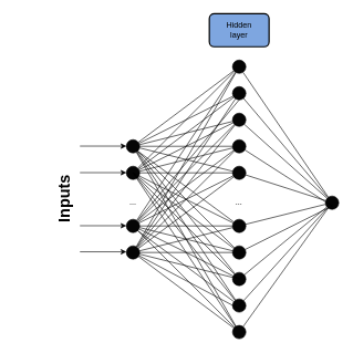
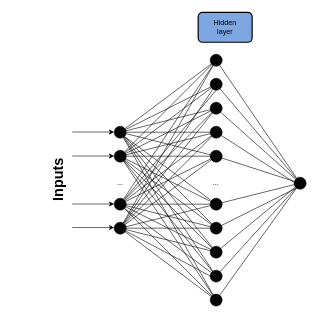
  <mxCell id="0" />
  <mxCell id="1" parent="0" />
  <mxCell id="2" value="" style="ellipse;whiteSpace=wrap;html=1;aspect=fixed;fillColor=#050505;" parent="1" vertex="1"><mxGeometry x="190" y="210" width="20" height="20" as="geometry" /></mxCell>
  <mxCell id="3" value="" style="ellipse;whiteSpace=wrap;html=1;aspect=fixed;fillColor=#050505;" parent="1" vertex="1"><mxGeometry x="190" y="250" width="20" height="20" as="geometry" /></mxCell>
  <mxCell id="4" value="" style="ellipse;whiteSpace=wrap;html=1;aspect=fixed;fillColor=#050505;" parent="1" vertex="1"><mxGeometry x="190" y="330" width="20" height="20" as="geometry" /></mxCell>
  <mxCell id="5" value="" style="ellipse;whiteSpace=wrap;html=1;aspect=fixed;fillColor=#050505;" parent="1" vertex="1"><mxGeometry x="190" y="370" width="20" height="20" as="geometry" /></mxCell>
  <mxCell id="6" value="..." style="text;html=1;strokeColor=none;fillColor=none;align=center;verticalAlign=middle;whiteSpace=wrap;rounded=0;" parent="1" vertex="1"><mxGeometry x="170" y="290" width="60" height="30" as="geometry" /></mxCell>
  <mxCell id="7" value="" style="ellipse;whiteSpace=wrap;html=1;aspect=fixed;fillColor=#050505;" parent="1" vertex="1"><mxGeometry x="350" y="90" width="20" height="20" as="geometry" /></mxCell>
  <mxCell id="8" value="" style="ellipse;whiteSpace=wrap;html=1;aspect=fixed;fillColor=#050505;" parent="1" vertex="1"><mxGeometry x="350" width="20" height="20" as="geometry" y="130" /></mxCell>
  <mxCell id="9" value="" style="ellipse;whiteSpace=wrap;html=1;aspect=fixed;fillColor=#050505;" parent="1" vertex="1"><mxGeometry x="350" y="170" width="20" height="20" as="geometry" /></mxCell>
  <mxCell id="10" value="" style="ellipse;whiteSpace=wrap;html=1;aspect=fixed;fillColor=#050505;" parent="1" vertex="1"><mxGeometry x="350" y="210" width="20" height="20" as="geometry" /></mxCell>
  <mxCell id="11" value="" style="ellipse;whiteSpace=wrap;html=1;aspect=fixed;fillColor=#050505;" parent="1" vertex="1"><mxGeometry x="350" y="250" width="20" height="20" as="geometry" /></mxCell>
  <mxCell id="12" value="..." style="text;html=1;strokeColor=none;fillColor=none;align=center;verticalAlign=middle;whiteSpace=wrap;rounded=0;" parent="1" vertex="1"><mxGeometry x="330" y="290" width="60" height="30" as="geometry" /></mxCell>
  <mxCell id="13" value="" style="ellipse;whiteSpace=wrap;html=1;aspect=fixed;fillColor=#050505;" parent="1" vertex="1"><mxGeometry x="350" y="330" width="20" height="20" as="geometry" /></mxCell>
  <mxCell id="14" value="" style="ellipse;whiteSpace=wrap;html=1;aspect=fixed;fillColor=#050505;" parent="1" vertex="1"><mxGeometry x="350" y="370" width="20" height="20" as="geometry" /></mxCell>
  <mxCell id="15" value="" style="ellipse;whiteSpace=wrap;html=1;aspect=fixed;fillColor=#050505;" parent="1" vertex="1"><mxGeometry x="350" y="410" width="20" height="20" as="geometry" /></mxCell>
  <mxCell id="16" value="" style="ellipse;whiteSpace=wrap;html=1;aspect=fixed;fillColor=#050505;" parent="1" vertex="1"><mxGeometry x="350" y="450" width="20" height="20" as="geometry" /></mxCell>
  <mxCell id="17" value="" style="ellipse;whiteSpace=wrap;html=1;aspect=fixed;fillColor=#050505;" parent="1" vertex="1"><mxGeometry x="350" y="490" width="20" height="20" as="geometry" /></mxCell>
  <mxCell id="18" value="" style="endArrow=none;html=1;rounded=0;" parent="1" source="2" target="7" edge="1"><mxGeometry width="50" height="50" relative="1" as="geometry"><mxPoint x="370" y="400" as="sourcePoint" /><mxPoint x="420" y="350" as="targetPoint" /></mxGeometry></mxCell>
  <mxCell id="19" value="" style="endArrow=none;html=1;rounded=0;" parent="1" source="2" target="8" edge="1"><mxGeometry width="50" height="50" relative="1" as="geometry"><mxPoint x="215.547" y="221.679" as="sourcePoint" /><mxPoint x="284.453" y="118.321" as="targetPoint" /></mxGeometry></mxCell>
  <mxCell id="20" value="" style="endArrow=none;html=1;rounded=0;" parent="1" source="2" target="9" edge="1"><mxGeometry width="50" height="50" relative="1" as="geometry"><mxPoint x="217.071" y="222.929" as="sourcePoint" /><mxPoint x="282.929" y="157.071" as="targetPoint" /></mxGeometry></mxCell>
  <mxCell id="21" value="" style="endArrow=none;html=1;rounded=0;exitX=1;exitY=0.5;exitDx=0;exitDy=0;" parent="1" source="2" target="10" edge="1"><mxGeometry width="50" height="50" relative="1" as="geometry"><mxPoint x="218.944" y="225.528" as="sourcePoint" /><mxPoint x="281.056" y="194.472" as="targetPoint" /></mxGeometry></mxCell>
  <mxCell id="22" value="" style="endArrow=none;html=1;rounded=0;" parent="1" source="2" target="11" edge="1"><mxGeometry width="50" height="50" relative="1" as="geometry"><mxPoint x="220" y="230" as="sourcePoint" /><mxPoint x="280" y="230" as="targetPoint" /></mxGeometry></mxCell>
  <mxCell id="23" value="" style="endArrow=none;html=1;rounded=0;exitX=1;exitY=1;exitDx=0;exitDy=0;" parent="1" source="2" target="13" edge="1"><mxGeometry width="50" height="50" relative="1" as="geometry"><mxPoint x="218.944" y="234.472" as="sourcePoint" /><mxPoint x="281.056" y="265.528" as="targetPoint" /></mxGeometry></mxCell>
  <mxCell id="24" value="" style="endArrow=none;html=1;rounded=0;" parent="1" source="2" target="14" edge="1"><mxGeometry width="50" height="50" relative="1" as="geometry"><mxPoint x="217.071" y="237.071" as="sourcePoint" /><mxPoint x="284.582" y="341.595" as="targetPoint" /></mxGeometry></mxCell>
  <mxCell id="25" value="" style="endArrow=none;html=1;rounded=0;" parent="1" source="2" target="15" edge="1"><mxGeometry width="50" height="50" relative="1" as="geometry"><mxPoint x="214.472" y="238.944" as="sourcePoint" /><mxPoint x="285.528" y="381.056" as="targetPoint" /></mxGeometry></mxCell>
  <mxCell id="26" value="" style="endArrow=none;html=1;rounded=0;" parent="1" source="2" target="16" edge="1"><mxGeometry width="50" height="50" relative="1" as="geometry"><mxPoint x="216.25" y="237.806" as="sourcePoint" /><mxPoint x="363.753" y="422.191" as="targetPoint" /></mxGeometry></mxCell>
  <mxCell id="27" value="" style="endArrow=none;html=1;rounded=0;" parent="1" source="2" target="17" edge="1"><mxGeometry width="50" height="50" relative="1" as="geometry"><mxPoint x="215.547" y="238.321" as="sourcePoint" /><mxPoint x="364.453" y="461.679" as="targetPoint" /></mxGeometry></mxCell>
  <mxCell id="28" value="" style="endArrow=none;html=1;rounded=0;" parent="1" source="3" target="7" edge="1"><mxGeometry width="50" height="50" relative="1" as="geometry"><mxPoint x="218.007" y="224.01" as="sourcePoint" /><mxPoint x="362" y="116" as="targetPoint" /></mxGeometry></mxCell>
  <mxCell id="29" value="" style="endArrow=none;html=1;rounded=0;" parent="1" source="3" target="8" edge="1"><mxGeometry width="50" height="50" relative="1" as="geometry"><mxPoint x="217.071" y="262.929" as="sourcePoint" /><mxPoint x="362.929" y="117.071" as="targetPoint" /></mxGeometry></mxCell>
  <mxCell id="30" value="" style="endArrow=none;html=1;rounded=0;" parent="1" source="3" target="9" edge="1"><mxGeometry width="50" height="50" relative="1" as="geometry"><mxPoint x="218.007" y="264.01" as="sourcePoint" /><mxPoint x="362" y="156" as="targetPoint" /></mxGeometry></mxCell>
  <mxCell id="31" value="" style="endArrow=none;html=1;rounded=0;" parent="1" source="3" target="10" edge="1"><mxGeometry width="50" height="50" relative="1" as="geometry"><mxPoint x="218.944" y="265.528" as="sourcePoint" /><mxPoint x="361.056" y="194.472" as="targetPoint" /></mxGeometry></mxCell>
  <mxCell id="32" value="" style="endArrow=none;html=1;rounded=0;" parent="1" source="3" target="11" edge="1"><mxGeometry width="50" height="50" relative="1" as="geometry"><mxPoint x="219.708" y="267.601" as="sourcePoint" /><mxPoint x="360.299" y="232.425" as="targetPoint" /></mxGeometry></mxCell>
  <mxCell id="33" value="" style="endArrow=none;html=1;rounded=0;" parent="1" target="13" edge="1"><mxGeometry width="50" height="50" relative="1" as="geometry"><mxPoint x="200" y="260" as="sourcePoint" /><mxPoint x="360" y="270" as="targetPoint" /></mxGeometry></mxCell>
  <mxCell id="34" value="" style="endArrow=none;html=1;rounded=0;" parent="1" source="3" target="14" edge="1"><mxGeometry width="50" height="50" relative="1" as="geometry"><mxPoint x="210" y="270" as="sourcePoint" /><mxPoint x="361.056" y="345.528" as="targetPoint" /></mxGeometry></mxCell>
  <mxCell id="35" value="" style="endArrow=none;html=1;rounded=0;" parent="1" target="15" edge="1"><mxGeometry width="50" height="50" relative="1" as="geometry"><mxPoint x="200" y="260" as="sourcePoint" /><mxPoint x="362" y="384" as="targetPoint" /></mxGeometry></mxCell>
  <mxCell id="36" value="" style="endArrow=none;html=1;rounded=0;" parent="1" target="16" edge="1"><mxGeometry width="50" height="50" relative="1" as="geometry"><mxPoint x="200" y="260" as="sourcePoint" /><mxPoint x="362.929" y="422.929" as="targetPoint" /></mxGeometry></mxCell>
  <mxCell id="37" value="" style="endArrow=none;html=1;rounded=0;" parent="1" target="17" edge="1"><mxGeometry width="50" height="50" relative="1" as="geometry"><mxPoint x="200" y="260" as="sourcePoint" /><mxPoint x="363.753" y="462.191" as="targetPoint" /></mxGeometry></mxCell>
  <mxCell id="38" value="" style="endArrow=none;html=1;rounded=0;entryX=0.5;entryY=1;entryDx=0;entryDy=0;" parent="1" source="4" target="8" edge="1"><mxGeometry width="50" height="50" relative="1" as="geometry"><mxPoint x="220" y="280" as="sourcePoint" /><mxPoint x="374.453" y="511.679" as="targetPoint" /></mxGeometry></mxCell>
  <mxCell id="39" value="" style="endArrow=none;html=1;rounded=0;" parent="1" source="4" target="7" edge="1"><mxGeometry width="50" height="50" relative="1" as="geometry"><mxPoint x="216.441" y="342.351" as="sourcePoint" /><mxPoint x="370" y="160" as="targetPoint" /></mxGeometry></mxCell>
  <mxCell id="40" value="" style="endArrow=none;html=1;rounded=0;" parent="1" source="4" target="9" edge="1"><mxGeometry width="50" height="50" relative="1" as="geometry"><mxPoint x="215.547" y="341.679" as="sourcePoint" /><mxPoint x="364.453" y="118.321" as="targetPoint" /></mxGeometry></mxCell>
  <mxCell id="41" value="" style="endArrow=none;html=1;rounded=0;" parent="1" source="4" target="10" edge="1"><mxGeometry width="50" height="50" relative="1" as="geometry"><mxPoint x="217.071" y="342.929" as="sourcePoint" /><mxPoint x="362.929" y="197.071" as="targetPoint" /></mxGeometry></mxCell>
  <mxCell id="42" value="" style="endArrow=none;html=1;rounded=0;" parent="1" source="4" target="11" edge="1"><mxGeometry width="50" height="50" relative="1" as="geometry"><mxPoint x="218" y="344" as="sourcePoint" /><mxPoint x="362" y="236" as="targetPoint" /></mxGeometry></mxCell>
  <mxCell id="43" value="" style="endArrow=none;html=1;rounded=0;" parent="1" source="4" target="13" edge="1"><mxGeometry width="50" height="50" relative="1" as="geometry"><mxPoint x="218.949" y="345.537" as="sourcePoint" /><mxPoint x="361.056" y="274.472" as="targetPoint" /></mxGeometry></mxCell>
  <mxCell id="44" value="" style="endArrow=none;html=1;rounded=0;" parent="1" source="4" target="14" edge="1"><mxGeometry width="50" height="50" relative="1" as="geometry"><mxPoint x="220" y="350" as="sourcePoint" /><mxPoint x="360" y="350" as="targetPoint" /></mxGeometry></mxCell>
  <mxCell id="45" value="" style="endArrow=none;html=1;rounded=0;exitX=1;exitY=1;exitDx=0;exitDy=0;" parent="1" source="4" target="16" edge="1"><mxGeometry width="50" height="50" relative="1" as="geometry"><mxPoint x="219.706" y="352.407" as="sourcePoint" /><mxPoint x="360.299" y="387.575" as="targetPoint" /></mxGeometry></mxCell>
  <mxCell id="46" value="" style="endArrow=none;html=1;rounded=0;" parent="1" source="4" edge="1"><mxGeometry width="50" height="50" relative="1" as="geometry"><mxPoint x="217.071" y="357.071" as="sourcePoint" /><mxPoint x="360" y="420" as="targetPoint" /></mxGeometry></mxCell>
  <mxCell id="47" value="" style="endArrow=none;html=1;rounded=0;" parent="1" source="4" target="17" edge="1"><mxGeometry width="50" height="50" relative="1" as="geometry"><mxPoint x="217.071" y="357.071" as="sourcePoint" /><mxPoint x="361.955" y="464.061" as="targetPoint" /></mxGeometry></mxCell>
  <mxCell id="48" value="" style="endArrow=none;html=1;rounded=0;" parent="1" source="5" target="17" edge="1"><mxGeometry width="50" height="50" relative="1" as="geometry"><mxPoint x="217.071" y="357.071" as="sourcePoint" /><mxPoint x="362.929" y="502.929" as="targetPoint" /></mxGeometry></mxCell>
  <mxCell id="49" value="" style="endArrow=none;html=1;rounded=0;" parent="1" source="5" edge="1"><mxGeometry width="50" height="50" relative="1" as="geometry"><mxPoint x="218" y="396" as="sourcePoint" /><mxPoint x="360" y="420" as="targetPoint" /></mxGeometry></mxCell>
  <mxCell id="50" value="" style="endArrow=none;html=1;rounded=0;" parent="1" source="5" edge="1"><mxGeometry width="50" height="50" relative="1" as="geometry"><mxPoint x="218.949" y="394.463" as="sourcePoint" /><mxPoint x="361.056" y="465.528" as="targetPoint" /></mxGeometry></mxCell>
  <mxCell id="51" value="" style="endArrow=none;html=1;rounded=0;" parent="1" source="5" target="14" edge="1"><mxGeometry width="50" height="50" relative="1" as="geometry"><mxPoint x="219.701" y="392.425" as="sourcePoint" /><mxPoint x="370" y="430" as="targetPoint" /></mxGeometry></mxCell>
  <mxCell id="52" value="" style="endArrow=none;html=1;rounded=0;" parent="1" source="5" target="13" edge="1"><mxGeometry width="50" height="50" relative="1" as="geometry"><mxPoint x="220" y="390" as="sourcePoint" /><mxPoint x="360" y="390" as="targetPoint" /></mxGeometry></mxCell>
  <mxCell id="53" value="" style="endArrow=none;html=1;rounded=0;" parent="1" source="5" target="11" edge="1"><mxGeometry width="50" height="50" relative="1" as="geometry"><mxPoint x="219.706" y="387.593" as="sourcePoint" /><mxPoint x="360.299" y="352.425" as="targetPoint" /></mxGeometry></mxCell>
  <mxCell id="54" value="" style="endArrow=none;html=1;rounded=0;" parent="1" source="5" target="10" edge="1"><mxGeometry width="50" height="50" relative="1" as="geometry"><mxPoint x="218" y="384" as="sourcePoint" /><mxPoint x="362" y="276" as="targetPoint" /></mxGeometry></mxCell>
  <mxCell id="55" value="" style="endArrow=none;html=1;rounded=0;" parent="1" source="5" target="9" edge="1"><mxGeometry width="50" height="50" relative="1" as="geometry"><mxPoint x="217.071" y="382.929" as="sourcePoint" /><mxPoint x="362.929" y="237.071" as="targetPoint" /></mxGeometry></mxCell>
  <mxCell id="56" value="" style="endArrow=none;html=1;rounded=0;" parent="1" source="5" target="8" edge="1"><mxGeometry width="50" height="50" relative="1" as="geometry"><mxPoint x="216.247" y="382.191" as="sourcePoint" /><mxPoint x="363.753" y="197.809" as="targetPoint" /></mxGeometry></mxCell>
  <mxCell id="57" value="" style="endArrow=none;html=1;rounded=0;" parent="1" source="5" target="7" edge="1"><mxGeometry width="50" height="50" relative="1" as="geometry"><mxPoint x="215.547" y="381.679" as="sourcePoint" /><mxPoint x="364.453" y="158.321" as="targetPoint" /></mxGeometry></mxCell>
  <mxCell id="58" value="" style="endArrow=classic;html=1;rounded=0;" parent="1" edge="1"><mxGeometry width="50" height="50" relative="1" as="geometry"><mxPoint x="120" y="219.71" as="sourcePoint" /><mxPoint x="190" y="219.71" as="targetPoint" /></mxGeometry></mxCell>
  <mxCell id="59" value="" style="endArrow=classic;html=1;rounded=0;" parent="1" edge="1"><mxGeometry width="50" height="50" relative="1" as="geometry"><mxPoint x="120" y="259.71" as="sourcePoint" /><mxPoint x="190" y="259.71" as="targetPoint" /></mxGeometry></mxCell>
  <mxCell id="60" value="" style="endArrow=classic;html=1;rounded=0;" parent="1" edge="1"><mxGeometry width="50" height="50" relative="1" as="geometry"><mxPoint x="120" y="339.71" as="sourcePoint" /><mxPoint x="190" y="339.71" as="targetPoint" /></mxGeometry></mxCell>
  <mxCell id="61" value="" style="endArrow=classic;html=1;rounded=0;" parent="1" edge="1"><mxGeometry width="50" height="50" relative="1" as="geometry"><mxPoint x="120" y="379" as="sourcePoint" /><mxPoint x="190" y="379" as="targetPoint" /></mxGeometry></mxCell>
  <mxCell id="62" value="Inputs" style="text;strokeColor=none;fillColor=none;html=1;fontSize=24;fontStyle=1;verticalAlign=middle;align=center;rotation=-90;" parent="1" vertex="1"><mxGeometry x="20" y="279.38" width="156.25" height="40" as="geometry" /></mxCell>
- <mxCell id="63" value="Hidden&lt;br&gt;layer" style="text;html=1;strokeColor=default;fillColor=#7EA6E0;align=center;verticalAlign=middle;whiteSpace=wrap;rounded=1;glass=0;sketch=0;shadow=0;strokeWidth=2;perimeterSpacing=0;" parent="1" vertex="1"><mxGeometry x="315" y="20" width="90" height="50" as="geometry" /></mxCell>
+ <mxCell id="63" value="Hidden&lt;br&gt;layer" style="text;html=1;strokeColor=default;fillColor=#7EA6E0;align=center;verticalAlign=middle;whiteSpace=wrap;rounded=1;glass=0;sketch=0;shadow=0;strokeWidth=2;perimeterSpacing=0;" parent="1" vertex="1"><mxGeometry x="330" y="20" width="90" height="50" as="geometry" /></mxCell>
  <mxCell id="64" value="" style="ellipse;whiteSpace=wrap;html=1;aspect=fixed;fillColor=#050505;" vertex="1" parent="1"><mxGeometry x="490" y="295" width="20" height="20" as="geometry" /></mxCell>
  <mxCell id="65" value="" style="endArrow=none;html=1;rounded=0;" edge="1" parent="1" source="64" target="7"><mxGeometry width="50" height="50" relative="1" as="geometry"><mxPoint x="218.003" y="224.004" as="sourcePoint" /><mxPoint x="362" y="116" as="targetPoint" /></mxGeometry></mxCell>
  <mxCell id="66" value="" style="endArrow=none;html=1;rounded=0;" edge="1" parent="1" source="64" target="8"><mxGeometry width="50" height="50" relative="1" as="geometry"><mxPoint x="504.361" y="306.742" as="sourcePoint" /><mxPoint x="375.644" y="118.255" as="targetPoint" /></mxGeometry></mxCell>
  <mxCell id="67" value="" style="endArrow=none;html=1;rounded=0;" edge="1" parent="1" source="64" target="9"><mxGeometry width="50" height="50" relative="1" as="geometry"><mxPoint x="504" y="300" as="sourcePoint" /><mxPoint x="376.475" y="157.62" as="targetPoint" /></mxGeometry></mxCell>
  <mxCell id="68" value="" style="endArrow=none;html=1;rounded=0;" edge="1" parent="1" target="10"><mxGeometry width="50" height="50" relative="1" as="geometry"><mxPoint x="500" y="310" as="sourcePoint" /><mxPoint x="377.466" y="196.653" as="targetPoint" /></mxGeometry></mxCell>
  <mxCell id="69" value="" style="endArrow=none;html=1;rounded=0;" edge="1" parent="1" source="64" target="11"><mxGeometry width="50" height="50" relative="1" as="geometry"><mxPoint x="510" y="320" as="sourcePoint" /><mxPoint x="378.412" y="235.408" as="targetPoint" /></mxGeometry></mxCell>
  <mxCell id="70" value="" style="endArrow=none;html=1;rounded=0;" edge="1" parent="1" source="64" target="13"><mxGeometry width="50" height="50" relative="1" as="geometry"><mxPoint x="500.482" y="311.932" as="sourcePoint" /><mxPoint x="379.525" y="273.045" as="targetPoint" /></mxGeometry></mxCell>
  <mxCell id="71" value="" style="endArrow=none;html=1;rounded=0;" edge="1" parent="1" target="14"><mxGeometry width="50" height="50" relative="1" as="geometry"><mxPoint x="500" y="310" as="sourcePoint" /><mxPoint x="379.705" y="347.59" as="targetPoint" /></mxGeometry></mxCell>
  <mxCell id="72" value="" style="endArrow=none;html=1;rounded=0;" edge="1" parent="1" source="64"><mxGeometry width="50" height="50" relative="1" as="geometry"><mxPoint x="510" y="320" as="sourcePoint" /><mxPoint x="360" y="420" as="targetPoint" /></mxGeometry></mxCell>
  <mxCell id="73" value="" style="endArrow=none;html=1;rounded=0;" edge="1" parent="1" source="64"><mxGeometry width="50" height="50" relative="1" as="geometry"><mxPoint x="502.266" y="321.34" as="sourcePoint" /><mxPoint x="360" y="460" as="targetPoint" /></mxGeometry></mxCell>
  <mxCell id="74" value="" style="endArrow=none;html=1;rounded=0;" edge="1" parent="1" source="64" target="17"><mxGeometry width="50" height="50" relative="1" as="geometry"><mxPoint x="503.291" y="322.416" as="sourcePoint" /><mxPoint x="370" y="470" as="targetPoint" /></mxGeometry></mxCell>
